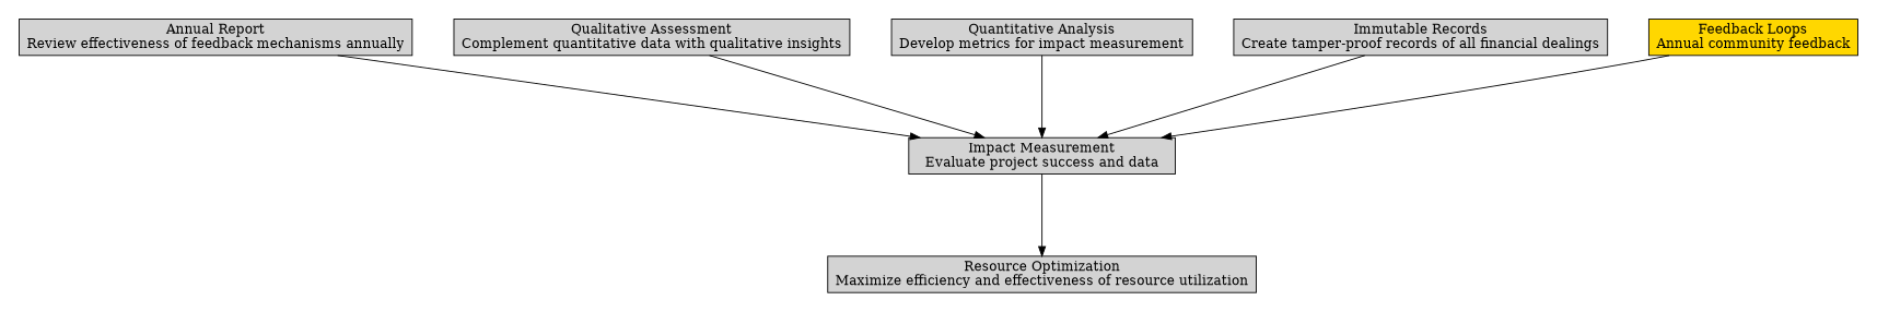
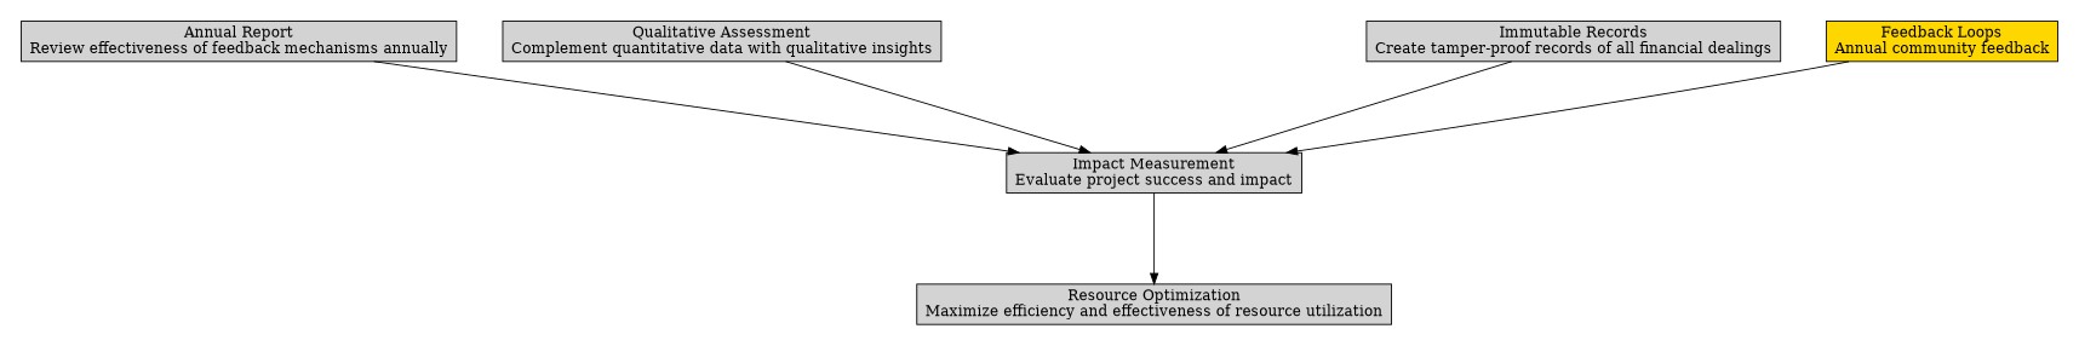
  digraph {
    nodesep=0.6
    rankdir=TB
    ranksep=1.2
    node [fillcolor=lightgrey shape=box style=filled]
    n1 [fillcolor=gold label="Feedback Loops\nAnnual community feedback"]
    n2 [label="Immutable Records\nCreate tamper-proof records of all financial dealings"]
-   n3 [label="Quantitative Analysis\nDevelop metrics for impact measurement"]
    n4 [label="Qualitative Assessment\nComplement quantitative data with qualitative insights"]
    n5 [label="Annual Report\nReview effectiveness of feedback mechanisms annually"]
    n6 [label="Resource Optimization\nMaximize efficiency and effectiveness of resource utilization"]
-   n7 [label="Impact Measurement\nEvaluate project success and data"]
+   n7 [label="Impact Measurement\nEvaluate project success and impact"]
    subgraph cluster_1 {
      rank=max
      style=invis
      n1
      n2
-     n3
      n4
      n5
    }
    subgraph cluster_2 {
      rank=min
      style=invis
      n6
    }
    n1 -> n7
    n2 -> n7
-   n3 -> n7
    n4 -> n7
    n5 -> n7
    n7 -> n6
  }
